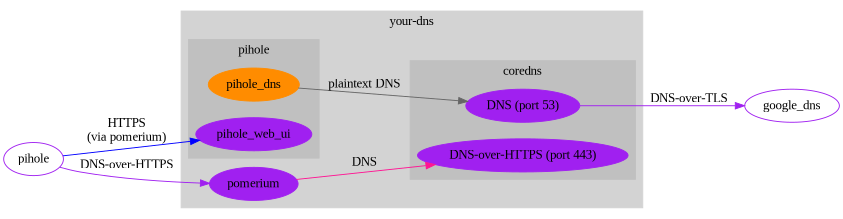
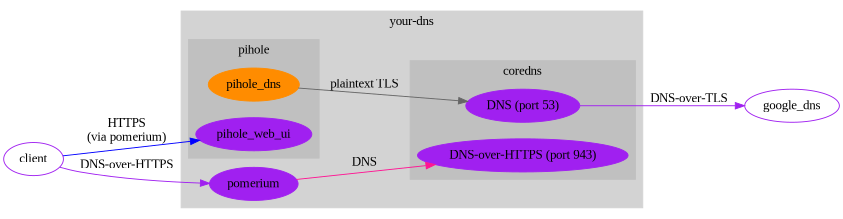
  digraph {
    fontname="Liberation Serif"
    rankdir=LR
    node [color=purple fontname="Liberation Serif" style=filled]
    edge [color=purple fontname="Liberation Serif"]
    pihole_dns [color=darkorange]
    pihole_web_ui
-   n3 [label="DNS-over-HTTPS (port 443)"]
+   n3 [label="DNS-over-HTTPS (port 943)"]
    n4 [label="DNS (port 53)"]
    pomerium
    google_dns [style=""]
-   client [label=pihole style=""]
+   client [style=""]
    subgraph cluster_1 {
      color=lightgrey
      label="your-dns"
      style=filled
      pomerium
      subgraph cluster_2 {
        color=grey
        label=pihole
        style=filled
        pihole_dns
        pihole_web_ui
      }
      subgraph cluster_3 {
        color=grey
        label=coredns
        style=filled
        n3
        n4
      }
    }
-   pihole_dns -> n4 [color=gray40 label="plaintext DNS"]
+   pihole_dns -> n4 [color=gray40 label="plaintext TLS"]
    n4 -> google_dns [label="DNS-over-TLS"]
    pomerium -> n3 [color=deeppink label=DNS]
    client -> pihole_web_ui [color=blue label="HTTPS\n(via pomerium)"]
    client -> pomerium [label="DNS-over-HTTPS"]
  }
